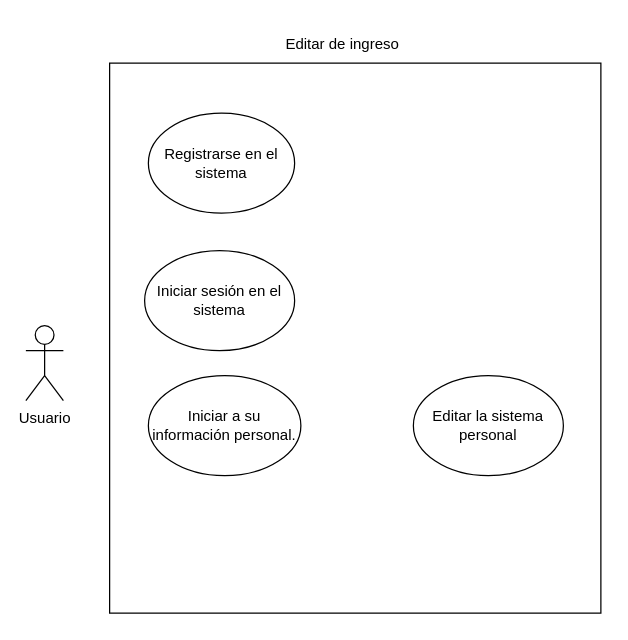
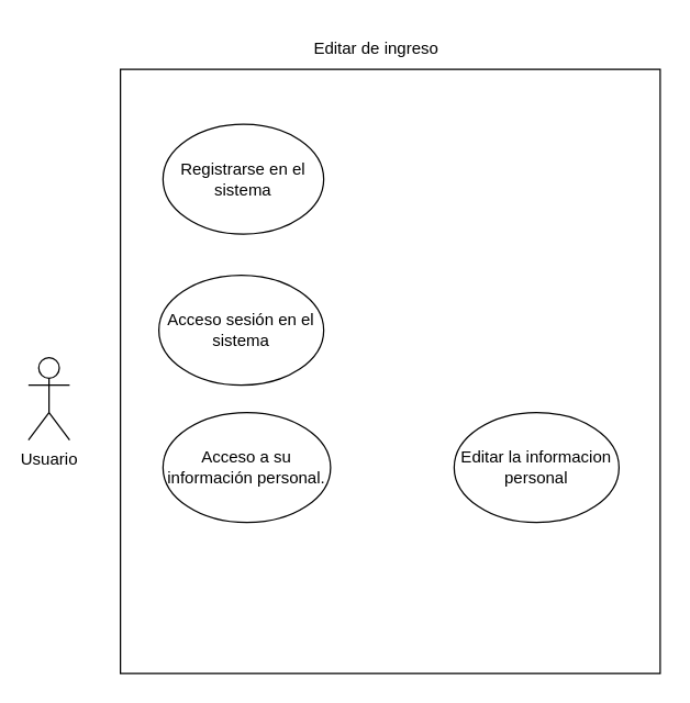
  <mxCell id="0" />
  <mxCell id="1" parent="0" />
  <mxCell id="2" value="Usuario" style="shape=umlActor;verticalLabelPosition=bottom;verticalAlign=top;html=1;" vertex="1" parent="1"><mxGeometry x="20" y="260" width="30" height="60" as="geometry" /></mxCell>
  <mxCell id="3" value="" style="html=1;whiteSpace=wrap;" vertex="1" parent="1"><mxGeometry x="87" y="50" width="393" height="440" as="geometry" /></mxCell>
  <mxCell id="4" value="Editar de ingreso" style="text;html=1;align=center;verticalAlign=middle;resizable=0;points=[];autosize=1;strokeColor=none;fillColor=none;" vertex="1" parent="1"><mxGeometry x="213" y="20" width="120" height="30" as="geometry" /></mxCell>
  <mxCell id="5" value="Registrarse en el sistema" style="ellipse;whiteSpace=wrap;html=1;" vertex="1" parent="1"><mxGeometry x="118" y="90" width="117" height="80" as="geometry" /></mxCell>
- <mxCell id="6" value="Iniciar sesión en el sistema" style="ellipse;whiteSpace=wrap;html=1;" vertex="1" parent="1"><mxGeometry x="115" y="200" width="120" height="80" as="geometry" /></mxCell>
- <mxCell id="7" value="Iniciar a su información personal." style="ellipse;whiteSpace=wrap;html=1;" vertex="1" parent="1"><mxGeometry x="118" y="300" width="122" height="80" as="geometry" /></mxCell>
- <mxCell id="8" value="Editar la sistema personal" style="ellipse;whiteSpace=wrap;html=1;" vertex="1" parent="1"><mxGeometry x="330" y="300" width="120" height="80" as="geometry" /></mxCell>
+ <mxCell id="6" value="Acceso sesión en el sistema" style="ellipse;whiteSpace=wrap;html=1;" vertex="1" parent="1"><mxGeometry x="115" y="200" width="120" height="80" as="geometry" /></mxCell>
+ <mxCell id="7" value="Acceso a su información personal." style="ellipse;whiteSpace=wrap;html=1;" vertex="1" parent="1"><mxGeometry x="118" y="300" width="122" height="80" as="geometry" /></mxCell>
+ <mxCell id="8" value="Editar la informacion personal" style="ellipse;whiteSpace=wrap;html=1;" vertex="1" parent="1"><mxGeometry x="330" y="300" width="120" height="80" as="geometry" /></mxCell>
